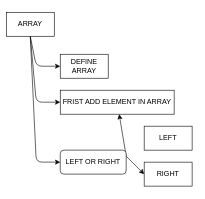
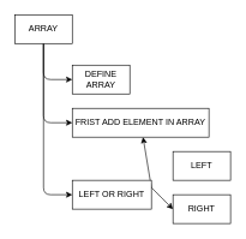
  <mxCell id="0" />
  <mxCell id="1" parent="0" />
  <mxCell id="2" style="edgeStyle=none;html=1;exitX=0.5;exitY=1;exitDx=0;exitDy=0;entryX=0;entryY=0.5;entryDx=0;entryDy=0;" edge="1" parent="1" source="5" target="6"><mxGeometry relative="1" as="geometry"><Array as="points"><mxPoint x="60" y="110" /></Array></mxGeometry></mxCell>
  <mxCell id="3" style="edgeStyle=none;html=1;exitX=0.5;exitY=1;exitDx=0;exitDy=0;entryX=0;entryY=0.5;entryDx=0;entryDy=0;" edge="1" parent="1" source="5" target="7"><mxGeometry relative="1" as="geometry"><Array as="points"><mxPoint x="60" y="170" /></Array></mxGeometry></mxCell>
  <mxCell id="4" style="edgeStyle=none;html=1;exitX=0.5;exitY=1;exitDx=0;exitDy=0;entryX=0;entryY=0.5;entryDx=0;entryDy=0;" edge="1" parent="1" source="5" target="10"><mxGeometry relative="1" as="geometry"><Array as="points"><mxPoint x="60" y="270" /></Array></mxGeometry></mxCell>
- <mxCell id="5" value="ARRAY" style="rounded=0;whiteSpace=wrap;html=1;" vertex="1" parent="1"><mxGeometry x="10" y="20" width="80" height="40" as="geometry" /></mxCell>
+ <mxCell id="5" value="ARRAY" style="rounded=0;whiteSpace=wrap;html=1;" vertex="1" parent="1"><mxGeometry x="20" y="20" width="80" height="40" as="geometry" /></mxCell>
  <mxCell id="6" value="DEFINE ARRAY" style="rounded=0;whiteSpace=wrap;html=1;" vertex="1" parent="1"><mxGeometry x="100" y="90" width="80" height="40" as="geometry" /></mxCell>
  <mxCell id="7" value="FRIST ADD ELEMENT IN ARRAY" style="rounded=0;whiteSpace=wrap;html=1;" vertex="1" parent="1"><mxGeometry x="100" y="150" width="190" height="40" as="geometry" /></mxCell>
  <mxCell id="8" style="edgeStyle=none;html=1;exitX=1;exitY=0.25;exitDx=0;exitDy=0;" edge="1" parent="1" source="10" target="7"><mxGeometry relative="1" as="geometry" /></mxCell>
  <mxCell id="9" style="edgeStyle=none;html=1;exitX=1;exitY=0.25;exitDx=0;exitDy=0;entryX=0;entryY=0.5;entryDx=0;entryDy=0;" edge="1" parent="1" source="10" target="12"><mxGeometry relative="1" as="geometry" /></mxCell>
- <mxCell id="10" value="LEFT OR RIGHT" style="whiteSpace=wrap;html=1;rounded=1;" vertex="1" parent="1"><mxGeometry x="100" y="250" width="110" height="40" as="geometry" /></mxCell>
+ <mxCell id="10" value="LEFT OR RIGHT" style="rounded=0;whiteSpace=wrap;html=1;" vertex="1" parent="1"><mxGeometry x="100" y="250" width="110" height="40" as="geometry" /></mxCell>
  <mxCell id="11" value="LEFT" style="rounded=0;whiteSpace=wrap;html=1;" vertex="1" parent="1"><mxGeometry x="240" y="210" width="80" height="40" as="geometry" /></mxCell>
  <mxCell id="12" value="RIGHT" style="rounded=0;whiteSpace=wrap;html=1;" vertex="1" parent="1"><mxGeometry x="240" y="270" width="80" height="40" as="geometry" /></mxCell>
